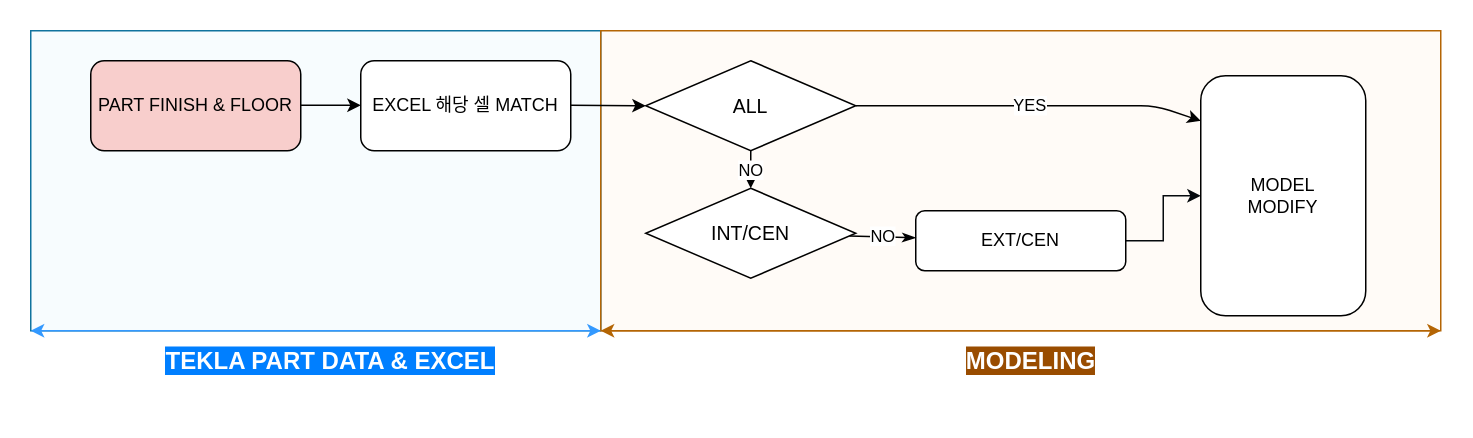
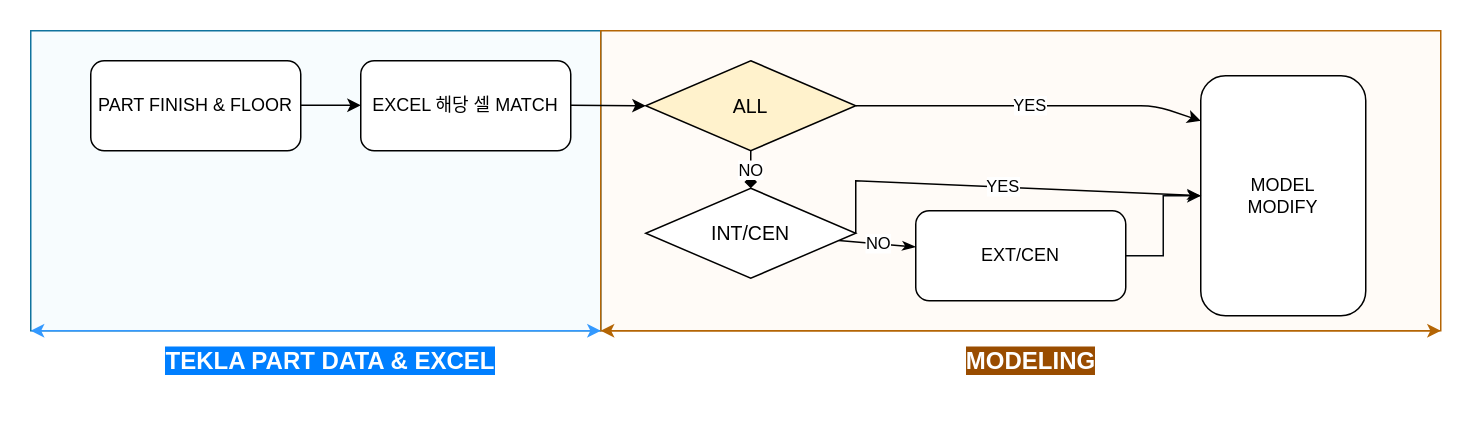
  <mxCell id="0" />
  <mxCell id="1" parent="0" />
  <mxCell id="2" value="" style="rounded=0;whiteSpace=wrap;html=1;fillColor=#b1ddf0;strokeColor=#10739e;shadow=0;strokeOpacity=100;fillOpacity=10;" parent="1" vertex="1"><mxGeometry x="20" y="20" width="380" height="200" as="geometry" /></mxCell>
- <mxCell id="3" value="PART FINISH &amp;amp; FLOOR" style="rounded=1;whiteSpace=wrap;html=1;fillColor=#f8cecc;" parent="1" vertex="1"><mxGeometry x="60" y="40" width="140" height="60" as="geometry" /></mxCell>
+ <mxCell id="3" value="PART FINISH &amp;amp; FLOOR" style="rounded=1;whiteSpace=wrap;html=1;" parent="1" vertex="1"><mxGeometry x="60" y="40" width="140" height="60" as="geometry" /></mxCell>
  <mxCell id="4" value="EXCEL 해당 셀 MATCH" style="rounded=1;whiteSpace=wrap;html=1;" parent="1" vertex="1"><mxGeometry x="240" y="40" width="140" height="60" as="geometry" /></mxCell>
  <mxCell id="5" value="" style="rounded=0;whiteSpace=wrap;html=1;strokeColor=#b46504;shadow=0;strokeOpacity=100;fillOpacity=10;fillColor=#fad7ac;" parent="1" vertex="1"><mxGeometry x="400" y="20" width="560" height="200" as="geometry" /></mxCell>
  <mxCell id="6" value="" style="endArrow=classic;html=1;exitX=1;exitY=0.5;exitDx=0;exitDy=0;entryX=0;entryY=0.5;entryDx=0;entryDy=0;" parent="1" target="16" edge="1"><mxGeometry width="50" height="50" relative="1" as="geometry"><mxPoint x="380" y="69.66" as="sourcePoint" /><mxPoint x="420" y="69.66" as="targetPoint" /></mxGeometry></mxCell>
  <mxCell id="7" style="edgeStyle=orthogonalEdgeStyle;rounded=0;jumpSize=7;orthogonalLoop=1;jettySize=auto;html=1;shadow=0;startArrow=none;startFill=0;endArrow=classic;endFill=1;strokeWidth=1;fontSize=14;fontColor=#474747;verticalAlign=middle;strokeColor=#05090D;" parent="1" source="8" target="9" edge="1"><mxGeometry relative="1" as="geometry" /></mxCell>
- <mxCell id="8" value="EXT/CEN" style="rounded=1;whiteSpace=wrap;html=1;" parent="1" vertex="1"><mxGeometry x="610" y="140" width="140" height="40" as="geometry" /></mxCell>
+ <mxCell id="8" value="EXT/CEN" style="rounded=1;whiteSpace=wrap;html=1;" parent="1" vertex="1"><mxGeometry x="610" y="140" width="140" height="60" as="geometry" /></mxCell>
  <mxCell id="9" value="MODEL&lt;br&gt;MODIFY" style="rounded=1;whiteSpace=wrap;html=1;" parent="1" vertex="1"><mxGeometry x="800" y="50" width="110" height="160" as="geometry" /></mxCell>
- <mxCell id="10" value="NO" style="endArrow=classic;html=1;exitX=0.5;exitY=1;exitDx=0;exitDy=0;entryX=0.5;entryY=0;entryDx=0;entryDy=0;rounded=0;" parent="1" source="16" target="19" edge="1"><mxGeometry width="50" height="50" relative="1" as="geometry"><mxPoint x="560" y="70" as="sourcePoint" /><mxPoint x="600" y="170" as="targetPoint" /><Array as="points"><mxPoint x="500" y="120" /></Array></mxGeometry></mxCell>
+ <mxCell id="10" value="NO" style="endArrow=diamond;html=1;exitX=0.5;exitY=1;exitDx=0;exitDy=0;entryX=0.5;entryY=0;entryDx=0;entryDy=0;rounded=0;" parent="1" source="16" target="19" edge="1"><mxGeometry width="50" height="50" relative="1" as="geometry"><mxPoint x="560" y="70" as="sourcePoint" /><mxPoint x="600" y="170" as="targetPoint" /><Array as="points"><mxPoint x="500" y="120" /></Array></mxGeometry></mxCell>
  <mxCell id="11" value="" style="endArrow=classic;html=1;exitX=1;exitY=0.5;exitDx=0;exitDy=0;entryX=0;entryY=0.5;entryDx=0;entryDy=0;" parent="1" edge="1"><mxGeometry width="50" height="50" relative="1" as="geometry"><mxPoint x="200" y="69.66" as="sourcePoint" /><mxPoint x="240" y="69.66" as="targetPoint" /></mxGeometry></mxCell>
  <mxCell id="12" value="" style="endArrow=classic;startArrow=classic;html=1;strokeColor=#3399FF;" parent="1" edge="1"><mxGeometry width="50" height="50" relative="1" as="geometry"><mxPoint x="20" y="220" as="sourcePoint" /><mxPoint x="400" y="220" as="targetPoint" /></mxGeometry></mxCell>
  <mxCell id="13" value="" style="endArrow=classic;startArrow=classic;html=1;strokeColor=#b46504;fillColor=#fad7ac;" parent="1" edge="1"><mxGeometry width="50" height="50" relative="1" as="geometry"><mxPoint x="400" y="220" as="sourcePoint" /><mxPoint x="960" y="220" as="targetPoint" /></mxGeometry></mxCell>
  <mxCell id="14" value="TEKLA PART DATA &amp;amp; EXCEL" style="rounded=0;whiteSpace=wrap;html=1;fillColor=none;strokeColor=none;fontSize=16;fontStyle=1;labelBackgroundColor=#007FFF;fontColor=#FFFFFF;" parent="1" vertex="1"><mxGeometry x="100" y="210" width="240" height="60" as="geometry" /></mxCell>
  <mxCell id="15" value="MODELING" style="rounded=0;whiteSpace=wrap;html=1;fillColor=none;strokeColor=none;fontSize=16;fontStyle=1;labelBackgroundColor=#994C00;fontColor=#FFFFFF;" parent="1" vertex="1"><mxGeometry x="627" y="210" width="120" height="60" as="geometry" /></mxCell>
- <mxCell id="16" value="ALL" style="rhombus;whiteSpace=wrap;html=1;shadow=0;labelBackgroundColor=none;fontSize=13;" parent="1" vertex="1"><mxGeometry x="430" y="40" width="140" height="60" as="geometry" /></mxCell>
+ <mxCell id="16" value="ALL" style="rhombus;whiteSpace=wrap;html=1;shadow=0;labelBackgroundColor=none;fontSize=13;fillColor=#fff2cc;" parent="1" vertex="1"><mxGeometry x="430" y="40" width="140" height="60" as="geometry" /></mxCell>
  <mxCell id="17" value="YES" style="endArrow=classic;html=1;entryX=0.001;entryY=0.188;entryDx=0;entryDy=0;entryPerimeter=0;" parent="1" target="9" edge="1"><mxGeometry width="50" height="50" relative="1" as="geometry"><mxPoint x="570" y="70" as="sourcePoint" /><mxPoint x="600" y="69.66" as="targetPoint" /><Array as="points"><mxPoint x="770" y="70" /></Array></mxGeometry></mxCell>
  <mxCell id="18" value="NO" style="edgeStyle=none;rounded=0;jumpSize=7;orthogonalLoop=1;jettySize=auto;html=1;shadow=0;startArrow=none;startFill=0;endArrow=classicThin;endFill=1;strokeWidth=1;fontSize=11;" edge="1" parent="1" source="19" target="8"><mxGeometry relative="1" as="geometry" /></mxCell>
  <mxCell id="19" value="INT/CEN" style="rhombus;whiteSpace=wrap;html=1;shadow=0;labelBackgroundColor=none;fontSize=13;" vertex="1" parent="1"><mxGeometry x="430" y="125" width="140" height="60" as="geometry" /></mxCell>
+ <mxCell id="20" value="YES" style="edgeStyle=none;rounded=0;jumpSize=7;orthogonalLoop=1;jettySize=auto;html=1;shadow=0;startArrow=none;startFill=0;endArrow=classicThin;endFill=1;strokeWidth=1;fontSize=11;entryX=0;entryY=0.5;entryDx=0;entryDy=0;exitX=1;exitY=0.5;exitDx=0;exitDy=0;" edge="1" parent="1" source="19" target="9"><mxGeometry relative="1" as="geometry"><mxPoint x="580" y="180" as="sourcePoint" /><mxPoint x="620" y="180" as="targetPoint" /><Array as="points"><mxPoint x="570" y="120" /></Array></mxGeometry></mxCell>
